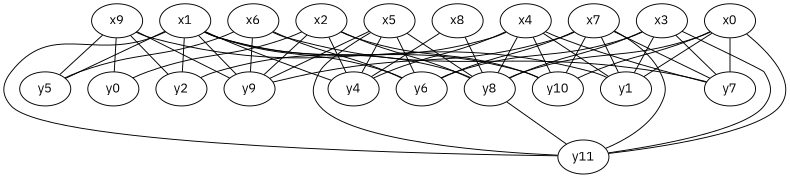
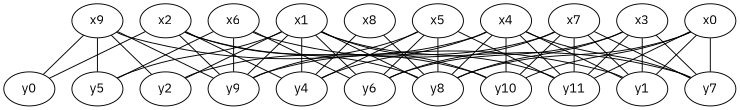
  strict graph {
    fontname="IBM Plex Sans"
    node [fontname="IBM Plex Sans"]
    edge [fontname="IBM Plex Sans"]
    x1
    y5
    y2
    y10
    y9
    y6
    y8
    y11
    y4
    x5
    x2
    y0
    x6
    y7
    x8
    x7
    y1
    x9
    x4
    x0
    x3
    x1 -- y5
    x1 -- y2
    x1 -- y10
    x1 -- y9
    x1 -- y6
    x1 -- y8
    x1 -- y11
    x1 -- y4
    x5 -- y9
    x5 -- y6
    x5 -- y8
    x5 -- y11
    x5 -- y4
    x2 -- y10
    x2 -- y9
    x2 -- y8
    x2 -- y4
    x2 -- y0
    x6 -- y5
    x6 -- y9
    x6 -- y6
    x6 -- y7
    x8 -- y8
    x8 -- y4
    x7 -- y10
    x7 -- y9
    x7 -- y6
    x7 -- y11
    x7 -- y7
    x7 -- y1
    x9 -- y5
    x9 -- y2
    x9 -- y9
    x9 -- y0
    x9 -- y1
    x4 -- y2
    x4 -- y10
    x4 -- y8
-   y8 -- y11
+   x4 -- y11
    x4 -- y4
    x4 -- y7
    x4 -- y1
    x0 -- y10
    x0 -- y8
    x0 -- y11
    x0 -- y7
    x0 -- y1
    x3 -- y6
    x3 -- y8
    x3 -- y11
    x3 -- y7
    x3 -- y1
  }
